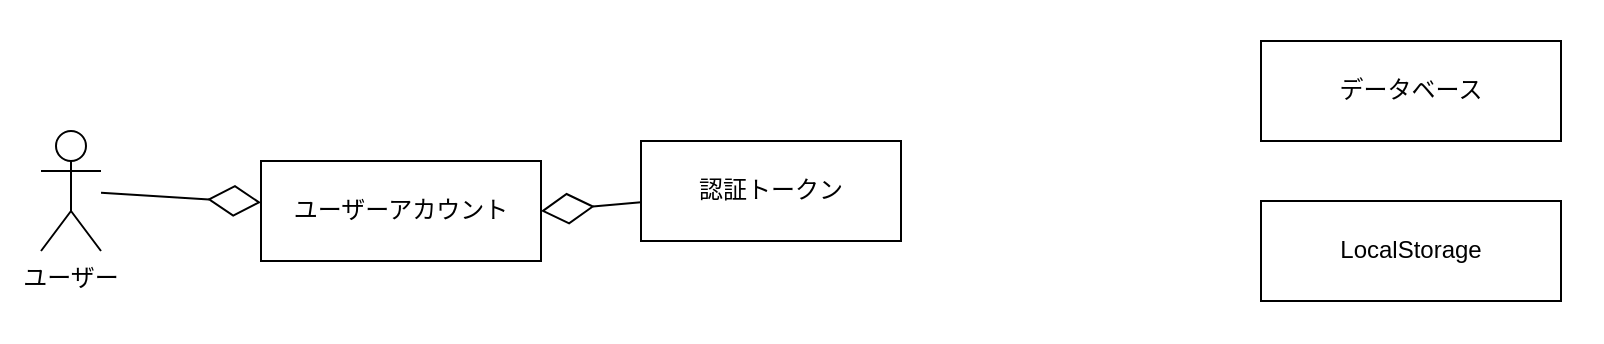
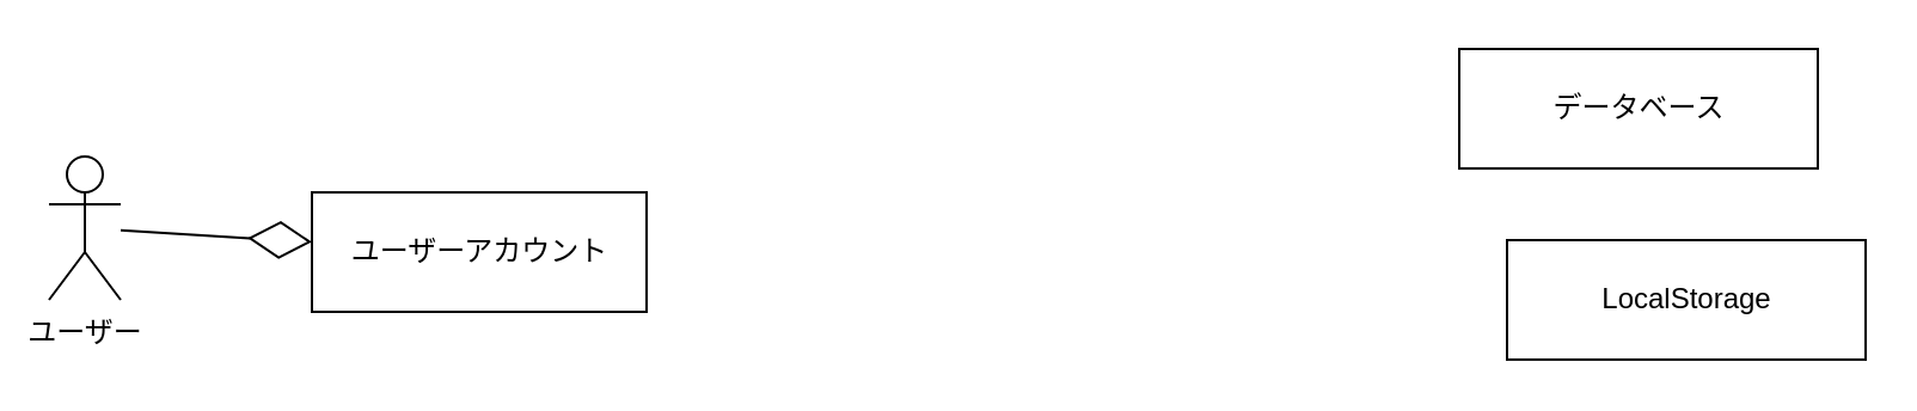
  <mxCell id="0" />
  <mxCell id="1" parent="0" />
  <mxCell id="2" value="ユーザーアカウント" style="html=1;fontStyle=0" parent="1" vertex="1"><mxGeometry x="130" y="80" width="140" height="50" as="geometry" /></mxCell>
  <mxCell id="3" value="ユーザー" style="shape=umlActor;verticalLabelPosition=bottom;verticalAlign=top;html=1;" parent="1" vertex="1"><mxGeometry x="20" y="65" width="30" height="60" as="geometry" /></mxCell>
  <mxCell id="4" value="" style="endArrow=diamondThin;endFill=0;endSize=24;html=1;" parent="1" source="3" target="2" edge="1"><mxGeometry width="160" relative="1" as="geometry"><mxPoint x="85" y="160" as="sourcePoint" /><mxPoint x="85" y="80" as="targetPoint" /></mxGeometry></mxCell>
- <mxCell id="5" value="" style="endArrow=diamondThin;endFill=0;endSize=24;html=1;entryX=1;entryY=0.5;entryDx=0;entryDy=0;" parent="1" source="6" target="2" edge="1"><mxGeometry width="160" relative="1" as="geometry"><mxPoint x="210" y="55" as="sourcePoint" /><mxPoint x="160" y="65" as="targetPoint" /></mxGeometry></mxCell>
- <mxCell id="6" value="認証トークン" style="html=1;fontStyle=0" parent="1" vertex="1"><mxGeometry x="320" y="70" width="130" height="50" as="geometry" /></mxCell>
- <mxCell id="7" value="データベース" style="html=1;fontStyle=0" parent="1" vertex="1"><mxGeometry x="630" y="20" width="150" height="50" as="geometry" /></mxCell>
+ <mxCell id="7" value="データベース" style="html=1;fontStyle=0" parent="1" vertex="1"><mxGeometry x="610" y="20" width="150" height="50" as="geometry" /></mxCell>
  <mxCell id="8" value="LocalStorage" style="html=1;fontStyle=0" parent="1" vertex="1"><mxGeometry x="630" y="100" width="150" height="50" as="geometry" /></mxCell>
